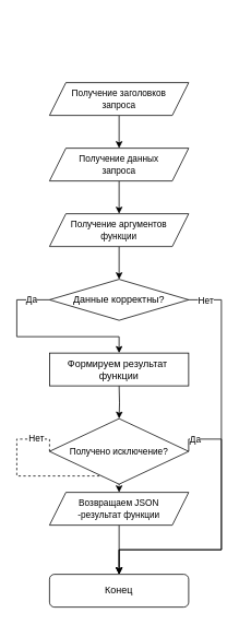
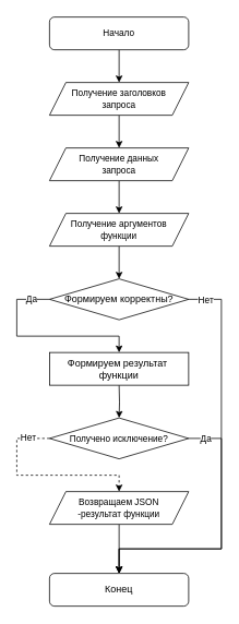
  <mxCell id="0" />
  <mxCell id="1" parent="0" />
+ <mxCell id="2" style="edgeStyle=orthogonalEdgeStyle;rounded=0;orthogonalLoop=1;jettySize=auto;html=1;exitX=0.5;exitY=1;exitDx=0;exitDy=0;entryX=0.5;entryY=0;entryDx=0;entryDy=0;fontSize=11;" edge="1" parent="1" source="3" target="5"><mxGeometry relative="1" as="geometry" /></mxCell>
+ <mxCell id="3" value="&lt;font style=&quot;font-size: 11px&quot;&gt;Начало&lt;/font&gt;" style="rounded=1;whiteSpace=wrap;html=1;fontSize=12;glass=0;strokeWidth=1;shadow=0;" vertex="1" parent="1"><mxGeometry x="60" y="20" width="170" height="40" as="geometry" /></mxCell>
  <mxCell id="4" style="edgeStyle=orthogonalEdgeStyle;rounded=0;orthogonalLoop=1;jettySize=auto;html=1;exitX=0.5;exitY=1;exitDx=0;exitDy=0;entryX=0.5;entryY=0;entryDx=0;entryDy=0;" edge="1" parent="1" source="5" target="21"><mxGeometry relative="1" as="geometry" /></mxCell>
  <mxCell id="5" value="&lt;font style=&quot;font-size: 11px&quot;&gt;Получение заголовков &lt;br&gt;запроса&lt;br&gt;&lt;/font&gt;" style="shape=parallelogram;perimeter=parallelogramPerimeter;whiteSpace=wrap;html=1;fixedSize=1;fontFamily=Helvetica;fontSize=12;" vertex="1" parent="1"><mxGeometry x="60" y="100" width="170" height="40" as="geometry" /></mxCell>
  <mxCell id="6" style="edgeStyle=orthogonalEdgeStyle;rounded=0;orthogonalLoop=1;jettySize=auto;html=1;exitX=0.5;exitY=1;exitDx=0;exitDy=0;entryX=0.5;entryY=0;entryDx=0;entryDy=0;fontSize=11;" edge="1" parent="1" target="11"><mxGeometry relative="1" as="geometry"><mxPoint x="145" y="470" as="sourcePoint" /></mxGeometry></mxCell>
  <mxCell id="7" style="edgeStyle=orthogonalEdgeStyle;rounded=0;orthogonalLoop=1;jettySize=auto;html=1;exitX=1;exitY=0.5;exitDx=0;exitDy=0;entryX=0.5;entryY=0;entryDx=0;entryDy=0;fontSize=11;" edge="1" parent="1" source="11" target="12"><mxGeometry relative="1" as="geometry"><Array as="points"><mxPoint x="270" y="535" /><mxPoint x="270" y="670" /><mxPoint x="145" y="670" /></Array></mxGeometry></mxCell>
  <mxCell id="8" value="Да" style="edgeLabel;html=1;align=center;verticalAlign=middle;resizable=0;points=[];fontSize=11;" vertex="1" connectable="0" parent="7"><mxGeometry x="-0.788" y="1" relative="1" as="geometry"><mxPoint x="-15" y="1" as="offset" /></mxGeometry></mxCell>
  <mxCell id="9" style="edgeStyle=orthogonalEdgeStyle;rounded=0;orthogonalLoop=1;jettySize=auto;html=1;entryX=0.5;entryY=0;entryDx=0;entryDy=0;fontSize=11;exitX=0;exitY=0.5;exitDx=0;exitDy=0;dashed=1;" edge="1" parent="1" source="11" target="19"><mxGeometry relative="1" as="geometry"><mxPoint x="40" y="500" as="sourcePoint" /><Array as="points"><mxPoint x="20" y="535" /><mxPoint x="20" y="580" /><mxPoint x="145" y="580" /></Array></mxGeometry></mxCell>
  <mxCell id="10" value="Нет" style="edgeLabel;html=1;align=center;verticalAlign=middle;resizable=0;points=[];fontSize=11;" vertex="1" connectable="0" parent="9"><mxGeometry x="-0.893" y="2" relative="1" as="geometry"><mxPoint x="-15" y="-4" as="offset" /></mxGeometry></mxCell>
- <mxCell id="11" value="&lt;span style=&quot;font-size: 11px;&quot;&gt;Получено исключение?&lt;/span&gt;" style="rhombus;whiteSpace=wrap;html=1;fontFamily=Helvetica;fontSize=12;" vertex="1" parent="1"><mxGeometry x="60" y="510" width="170" height="80" as="geometry" /></mxCell>
+ <mxCell id="11" value="&lt;span style=&quot;font-size: 11px;&quot;&gt;Получено исключение?&lt;/span&gt;" style="rhombus;whiteSpace=wrap;html=1;fontFamily=Helvetica;fontSize=12;" vertex="1" parent="1"><mxGeometry x="60" y="510" width="170" height="50" as="geometry" /></mxCell>
  <mxCell id="12" value="Конец" style="rounded=1;whiteSpace=wrap;html=1;fontSize=12;glass=0;strokeWidth=1;shadow=0;" vertex="1" parent="1"><mxGeometry x="60" y="700" width="170" height="40" as="geometry" /></mxCell>
  <mxCell id="13" style="edgeStyle=orthogonalEdgeStyle;rounded=0;orthogonalLoop=1;jettySize=auto;html=1;exitX=0;exitY=0.5;exitDx=0;exitDy=0;entryX=0.5;entryY=0;entryDx=0;entryDy=0;fontSize=11;" edge="1" parent="1" source="17"><mxGeometry relative="1" as="geometry"><Array as="points"><mxPoint x="20" y="365" /><mxPoint x="20" y="410" /><mxPoint x="145" y="410" /></Array><mxPoint x="145" y="430" as="targetPoint" /></mxGeometry></mxCell>
  <mxCell id="14" value="Да" style="edgeLabel;html=1;align=center;verticalAlign=middle;resizable=0;points=[];fontSize=11;" vertex="1" connectable="0" parent="13"><mxGeometry x="-0.797" y="-1" relative="1" as="geometry"><mxPoint as="offset" /></mxGeometry></mxCell>
  <mxCell id="15" style="edgeStyle=orthogonalEdgeStyle;rounded=0;orthogonalLoop=1;jettySize=auto;html=1;exitX=1;exitY=0.5;exitDx=0;exitDy=0;fontSize=11;entryX=0.5;entryY=0;entryDx=0;entryDy=0;" edge="1" parent="1" source="17" target="12"><mxGeometry relative="1" as="geometry"><mxPoint x="145" y="670" as="targetPoint" /><Array as="points"><mxPoint x="270" y="365" /><mxPoint x="270" y="670" /><mxPoint x="145" y="670" /></Array></mxGeometry></mxCell>
  <mxCell id="16" value="Нет" style="edgeLabel;html=1;align=center;verticalAlign=middle;resizable=0;points=[];fontSize=11;" vertex="1" connectable="0" parent="15"><mxGeometry x="-0.869" relative="1" as="geometry"><mxPoint x="-13" as="offset" /></mxGeometry></mxCell>
- <mxCell id="17" value="Данные корректны?" style="rhombus;whiteSpace=wrap;html=1;fontFamily=Helvetica;fontSize=12;" vertex="1" parent="1"><mxGeometry x="60" y="340" width="170" height="50" as="geometry" /></mxCell>
+ <mxCell id="17" value="Формируем корректны?" style="rhombus;whiteSpace=wrap;html=1;fontFamily=Helvetica;fontSize=12;" vertex="1" parent="1"><mxGeometry x="60" y="340" width="170" height="50" as="geometry" /></mxCell>
  <mxCell id="18" style="edgeStyle=orthogonalEdgeStyle;rounded=0;orthogonalLoop=1;jettySize=auto;html=1;exitX=0.5;exitY=1;exitDx=0;exitDy=0;fontSize=11;" edge="1" parent="1" source="19"><mxGeometry relative="1" as="geometry"><mxPoint x="145" y="700" as="targetPoint" /></mxGeometry></mxCell>
  <mxCell id="19" value="&lt;span style=&quot;font-size: 11px;&quot;&gt;Возвращаем JSON&lt;br&gt;-результат функции&lt;/span&gt;" style="shape=parallelogram;perimeter=parallelogramPerimeter;whiteSpace=wrap;html=1;fixedSize=1;fontFamily=Helvetica;fontSize=12;" vertex="1" parent="1"><mxGeometry x="60" y="600" width="170" height="40" as="geometry" /></mxCell>
  <mxCell id="20" style="edgeStyle=orthogonalEdgeStyle;rounded=0;orthogonalLoop=1;jettySize=auto;html=1;exitX=0.5;exitY=1;exitDx=0;exitDy=0;entryX=0.5;entryY=0;entryDx=0;entryDy=0;" edge="1" parent="1" source="21" target="23"><mxGeometry relative="1" as="geometry" /></mxCell>
  <mxCell id="21" value="&lt;font style=&quot;font-size: 11px&quot;&gt;Получение данных&lt;br&gt;запроса&lt;br&gt;&lt;/font&gt;" style="shape=parallelogram;perimeter=parallelogramPerimeter;whiteSpace=wrap;html=1;fixedSize=1;fontFamily=Helvetica;fontSize=12;" vertex="1" parent="1"><mxGeometry x="60" y="180" width="170" height="40" as="geometry" /></mxCell>
  <mxCell id="22" style="edgeStyle=orthogonalEdgeStyle;rounded=0;orthogonalLoop=1;jettySize=auto;html=1;exitX=0.5;exitY=1;exitDx=0;exitDy=0;entryX=0.5;entryY=0;entryDx=0;entryDy=0;" edge="1" parent="1" source="23" target="17"><mxGeometry relative="1" as="geometry" /></mxCell>
  <mxCell id="23" value="&lt;font style=&quot;font-size: 11px&quot;&gt;Получение аргументов&lt;br&gt;функции&lt;br&gt;&lt;/font&gt;" style="shape=parallelogram;perimeter=parallelogramPerimeter;whiteSpace=wrap;html=1;fixedSize=1;fontFamily=Helvetica;fontSize=12;" vertex="1" parent="1"><mxGeometry x="60" y="260" width="170" height="40" as="geometry" /></mxCell>
  <mxCell id="24" value="Формируем результат&amp;nbsp;&lt;br&gt;функции" style="rounded=0;whiteSpace=wrap;html=1;" vertex="1" parent="1"><mxGeometry x="60" y="430" width="170" height="40" as="geometry" /></mxCell>
